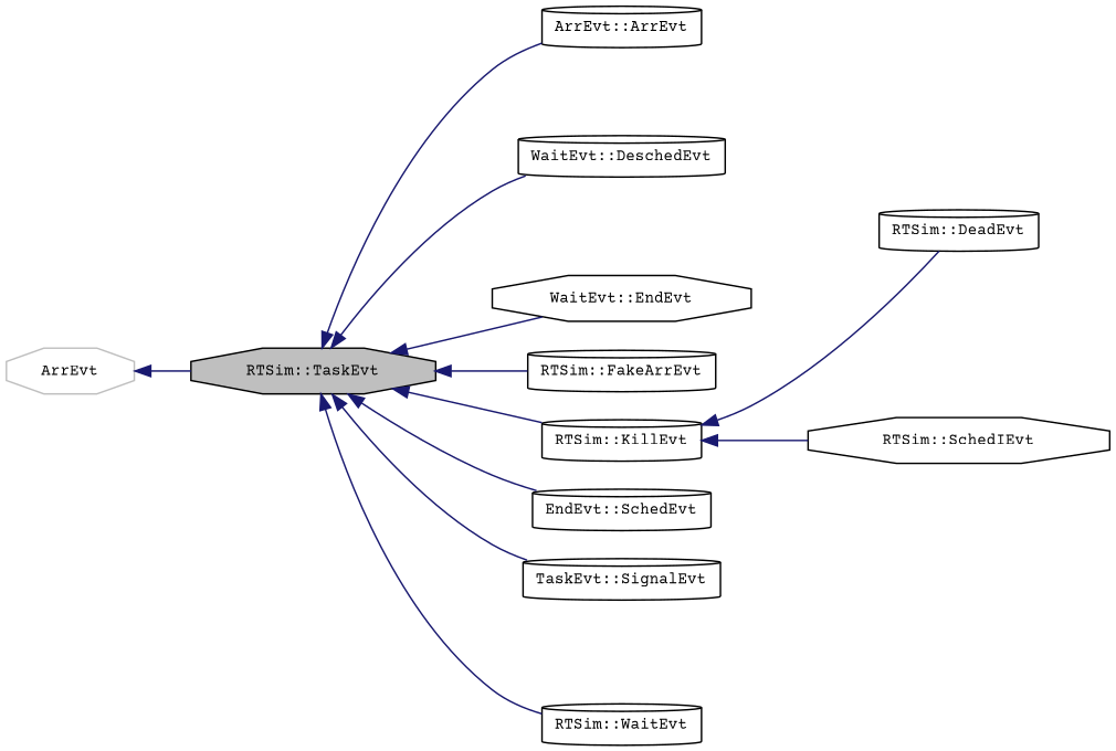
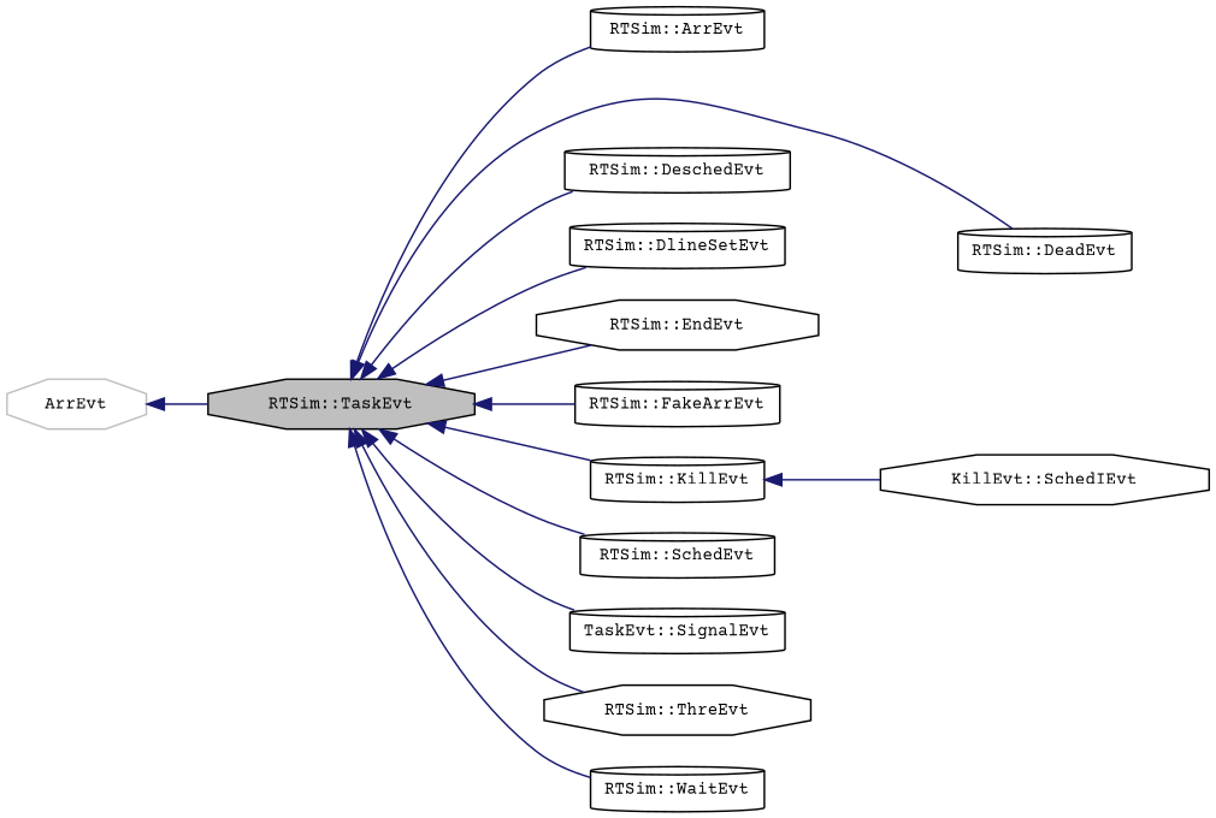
  digraph {
    fontname="Courier Prime"
    rankdir=LR
    node [color=black fillcolor=white fontname="Courier Prime" fontsize=10 shape=cylinder style=filled]
    edge [color=midnightblue dir=back fontname="Courier Prime" fontsize=10 labelfontname=Helvetica labelfontsize=10 style=solid]
    n1 [fillcolor=grey75 fontcolor=black height=0.2 label="RTSim::TaskEvt" shape=octagon width=0.4]
-   n2 [height=0.2 label="ArrEvt::ArrEvt" width=0.4]
+   n2 [height=0.2 label="RTSim::ArrEvt" width=0.4]
    n3 [height=0.2 label="RTSim::DeadEvt" width=0.4]
-   n4 [height=0.2 label="WaitEvt::DeschedEvt" width=0.4]
-   n6 [height=0.2 label="WaitEvt::EndEvt" shape=octagon width=0.4]
+   n4 [height=0.2 label="RTSim::DeschedEvt" width=0.4]
+   n5 [height=0.2 label="RTSim::DlineSetEvt" width=0.4]
+   n6 [height=0.2 label="RTSim::EndEvt" shape=octagon width=0.4]
    n7 [height=0.2 label="RTSim::FakeArrEvt" width=0.4]
    n8 [height=0.2 label="RTSim::KillEvt" width=0.4]
-   n9 [height=0.2 label="EndEvt::SchedEvt" width=0.4]
+   n9 [height=0.2 label="RTSim::SchedEvt" width=0.4]
    n10 [height=0.2 label="TaskEvt::SignalEvt" width=0.4]
+   n11 [height=0.2 label="RTSim::ThreEvt" shape=octagon width=0.4]
    n12 [height=0.2 label="RTSim::WaitEvt" width=0.4]
-   n13 [height=0.2 label="RTSim::SchedIEvt" shape=octagon width=0.4]
+   n13 [height=0.2 label="KillEvt::SchedIEvt" shape=octagon width=0.4]
    n14 [color=grey75 height=0.2 label=ArrEvt shape=octagon width=0.4]
    n1 -> n2
-   n8 -> n3
+   n1 -> n3
    n1 -> n4
+   n1 -> n5
    n1 -> n6
    n1 -> n7
    n1 -> n8
    n1 -> n9
    n1 -> n10
+   n1 -> n11
    n1 -> n12
    n8 -> n13
    n14 -> n1
  }
